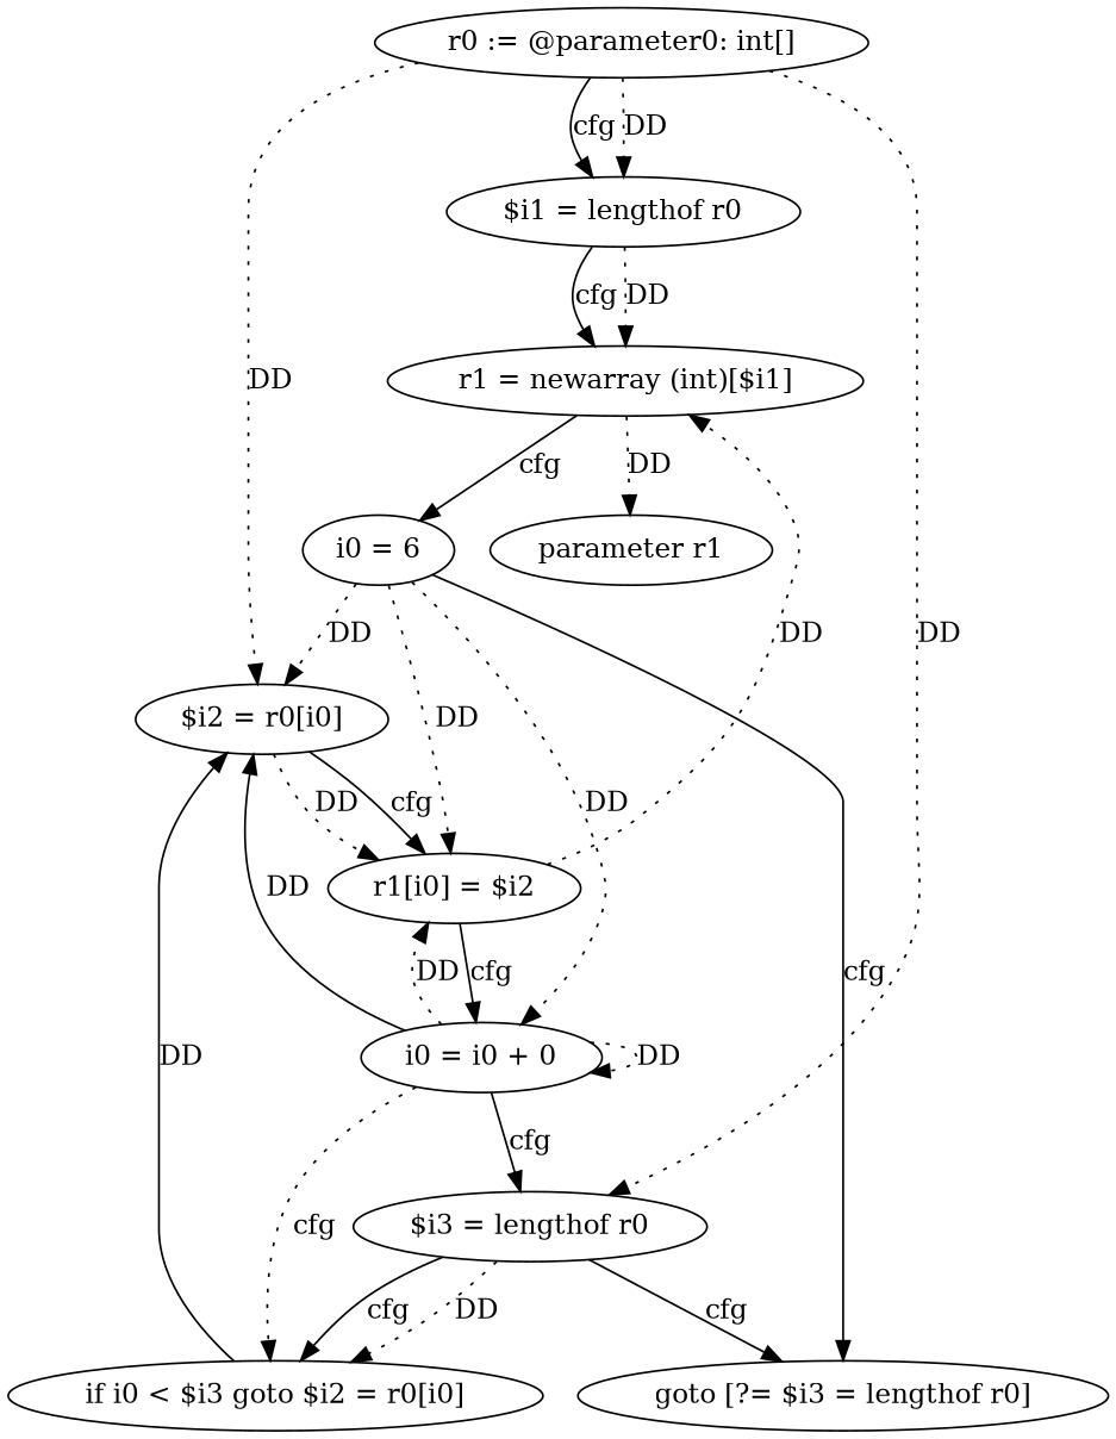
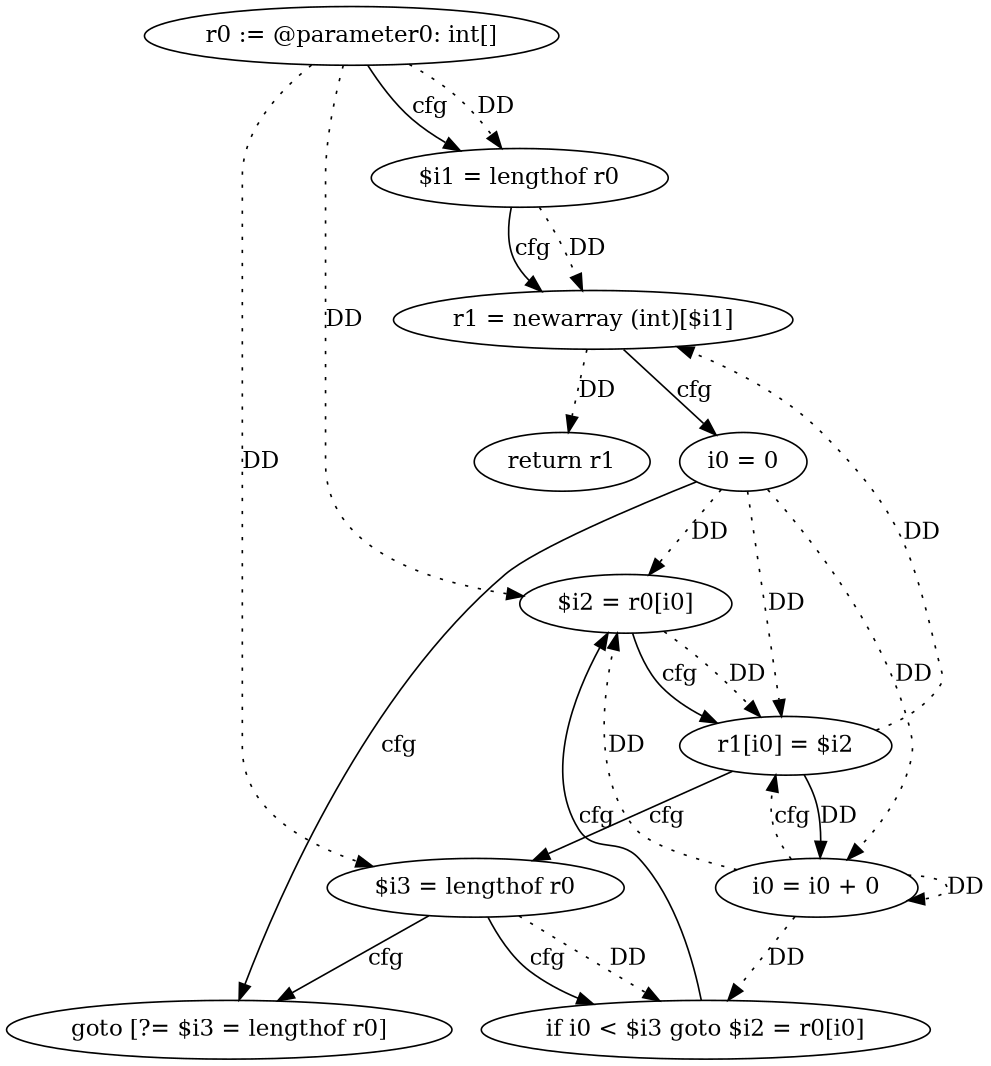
  digraph {
    edge [style=dotted]
    n1 [label="r0 := @parameter0: int[]"]
    n2 [label="$i1 = lengthof r0"]
    n3 [label="$i2 = r0[i0]"]
    n4 [label="$i3 = lengthof r0"]
    n5 [label="r1 = newarray (int)[$i1]"]
    n6 [label="r1[i0] = $i2"]
    n7 [label="goto [?= $i3 = lengthof r0]"]
    n8 [label="if i0 < $i3 goto $i2 = r0[i0]"]
-   n9 [label="i0 = 6"]
-   n10 [label="parameter r1"]
+   n9 [label="i0 = 0"]
+   n10 [label="return r1"]
    n11 [label="i0 = i0 + 0"]
    n1 -> n2 [label=DD]
    n1 -> n2 [label=cfg style=""]
    n1 -> n3 [label=DD]
    n1 -> n4 [label=DD]
    n2 -> n5 [label=DD]
    n2 -> n5 [label=cfg style=""]
    n3 -> n6 [label=DD]
    n3 -> n6 [label=cfg style=""]
    n4 -> n7 [label=cfg style=""]
    n4 -> n8 [label=DD]
    n4 -> n8 [label=cfg style=""]
    n5 -> n9 [label=cfg style=""]
    n5 -> n10 [label=DD]
    n6 -> n5 [label=DD]
-   n6 -> n11 [label=cfg style=""]
-   n8 -> n3 [label=DD style=""]
+   n6 -> n11 [label=DD style=""]
+   n8 -> n3 [label=cfg style=""]
    n9 -> n3 [label=DD]
    n9 -> n6 [label=DD]
    n9 -> n7 [label=cfg style=""]
    n9 -> n11 [label=DD]
-   n11 -> n3 [label=DD style=solid]
-   n11 -> n4 [label=cfg style=""]
-   n11 -> n6 [label=DD]
-   n11 -> n8 [label=cfg]
+   n11 -> n3 [label=DD]
+   n6 -> n4 [label=cfg style=""]
+   n11 -> n6 [label=cfg]
+   n11 -> n8 [label=DD]
    n11 -> n11 [label=DD]
  }
